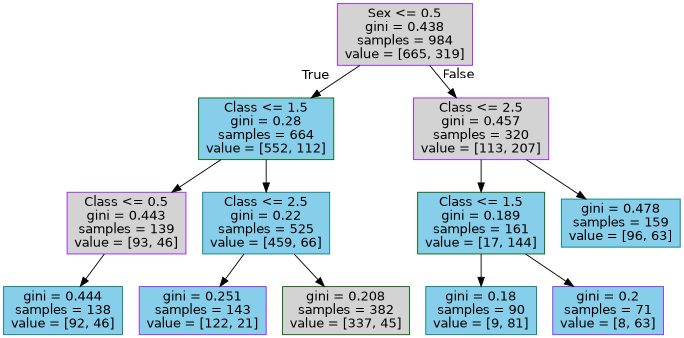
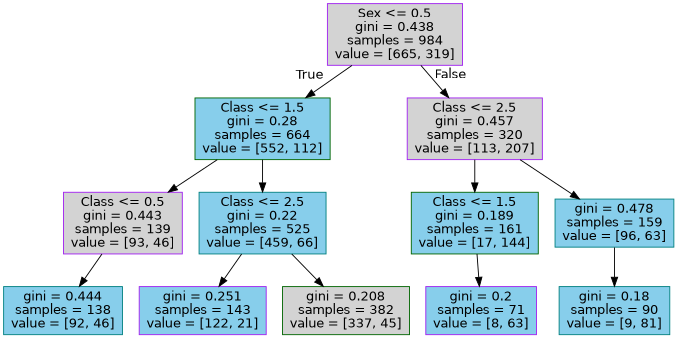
  digraph {
    node [color=purple fillcolor=skyblue fontname=helvetica shape=box style=filled]
    edge [fontname=helvetica]
    n1 [fillcolor=lightgrey label="Sex <= 0.5\ngini = 0.438\nsamples = 984\nvalue = [665, 319]"]
    n2 [color=darkgreen label="Class <= 1.5\ngini = 0.28\nsamples = 664\nvalue = [552, 112]"]
    n3 [fillcolor=lightgrey label="Class <= 2.5\ngini = 0.457\nsamples = 320\nvalue = [113, 207]"]
    n4 [fillcolor=lightgrey label="Class <= 0.5\ngini = 0.443\nsamples = 139\nvalue = [93, 46]"]
    n5 [color=teal label="Class <= 2.5\ngini = 0.22\nsamples = 525\nvalue = [459, 66]"]
    n6 [color=darkgreen label="Class <= 1.5\ngini = 0.189\nsamples = 161\nvalue = [17, 144]"]
    n7 [color=teal label="gini = 0.478\nsamples = 159\nvalue = [96, 63]"]
    n8 [color=teal label="gini = 0.444\nsamples = 138\nvalue = [92, 46]"]
    n9 [label="gini = 0.251\nsamples = 143\nvalue = [122, 21]"]
    n10 [color=darkgreen fillcolor=lightgrey label="gini = 0.208\nsamples = 382\nvalue = [337, 45]"]
    n11 [color=teal label="gini = 0.18\nsamples = 90\nvalue = [9, 81]"]
    n12 [label="gini = 0.2\nsamples = 71\nvalue = [8, 63]"]
    n1 -> n2 [headlabel=True labelangle=45 labeldistance=2.5]
    n1 -> n3 [headlabel=False labelangle=-45 labeldistance=2.5]
    n2 -> n4
    n2 -> n5
    n3 -> n6
    n3 -> n7
    n4 -> n8
    n5 -> n9
    n5 -> n10
-   n6 -> n11
+   n7 -> n11
    n6 -> n12
  }
